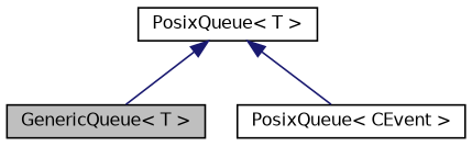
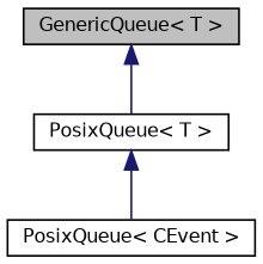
  digraph {
    node [color=black fillcolor=white fontname=Helvetica fontsize=10 shape=record style=filled]
    edge [color=midnightblue dir=back fontname=Helvetica fontsize=10 labelfontname=Helvetica labelfontsize=10 style=solid]
    n1 [fillcolor=grey75 fontcolor=black height=0.2 label="GenericQueue\< T \>" width=0.4]
    n2 [height=0.2 label="PosixQueue\< T \>" width=0.4]
    n3 [height=0.2 label="PosixQueue\< CEvent \>" width=0.4]
-   n2 -> n1
+   n1 -> n2
    n2 -> n3
  }
